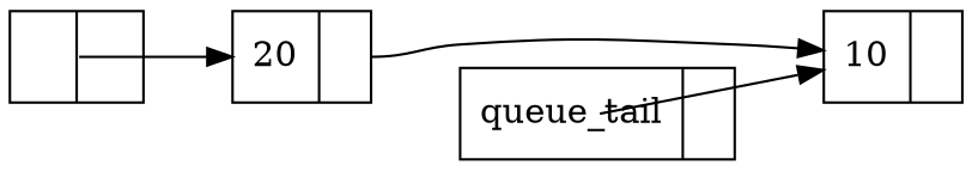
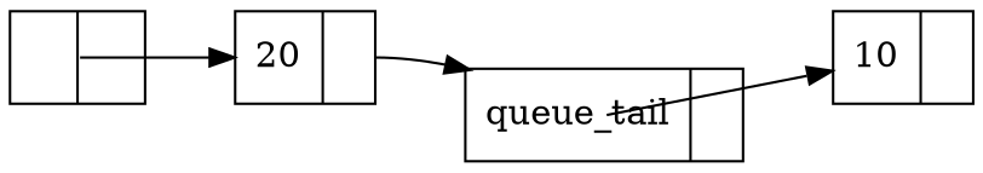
  digraph {
    rankdir=LR
    node [shape=record]
    edge [arrowtail=vee tailclip=false]
    n1 [label="{ 20 | <next>  }"]
    n2 [label="{ 10 | <next>  }"]
    n3 [label="{ queue_tail | <next>  }"]
    n4 [label="{ | <next>  }"]
-   n1 -> n2 [tailport=next]
+   n1 -> n3 [tailport=next]
    n3 -> n2
    n4 -> n1
  }
